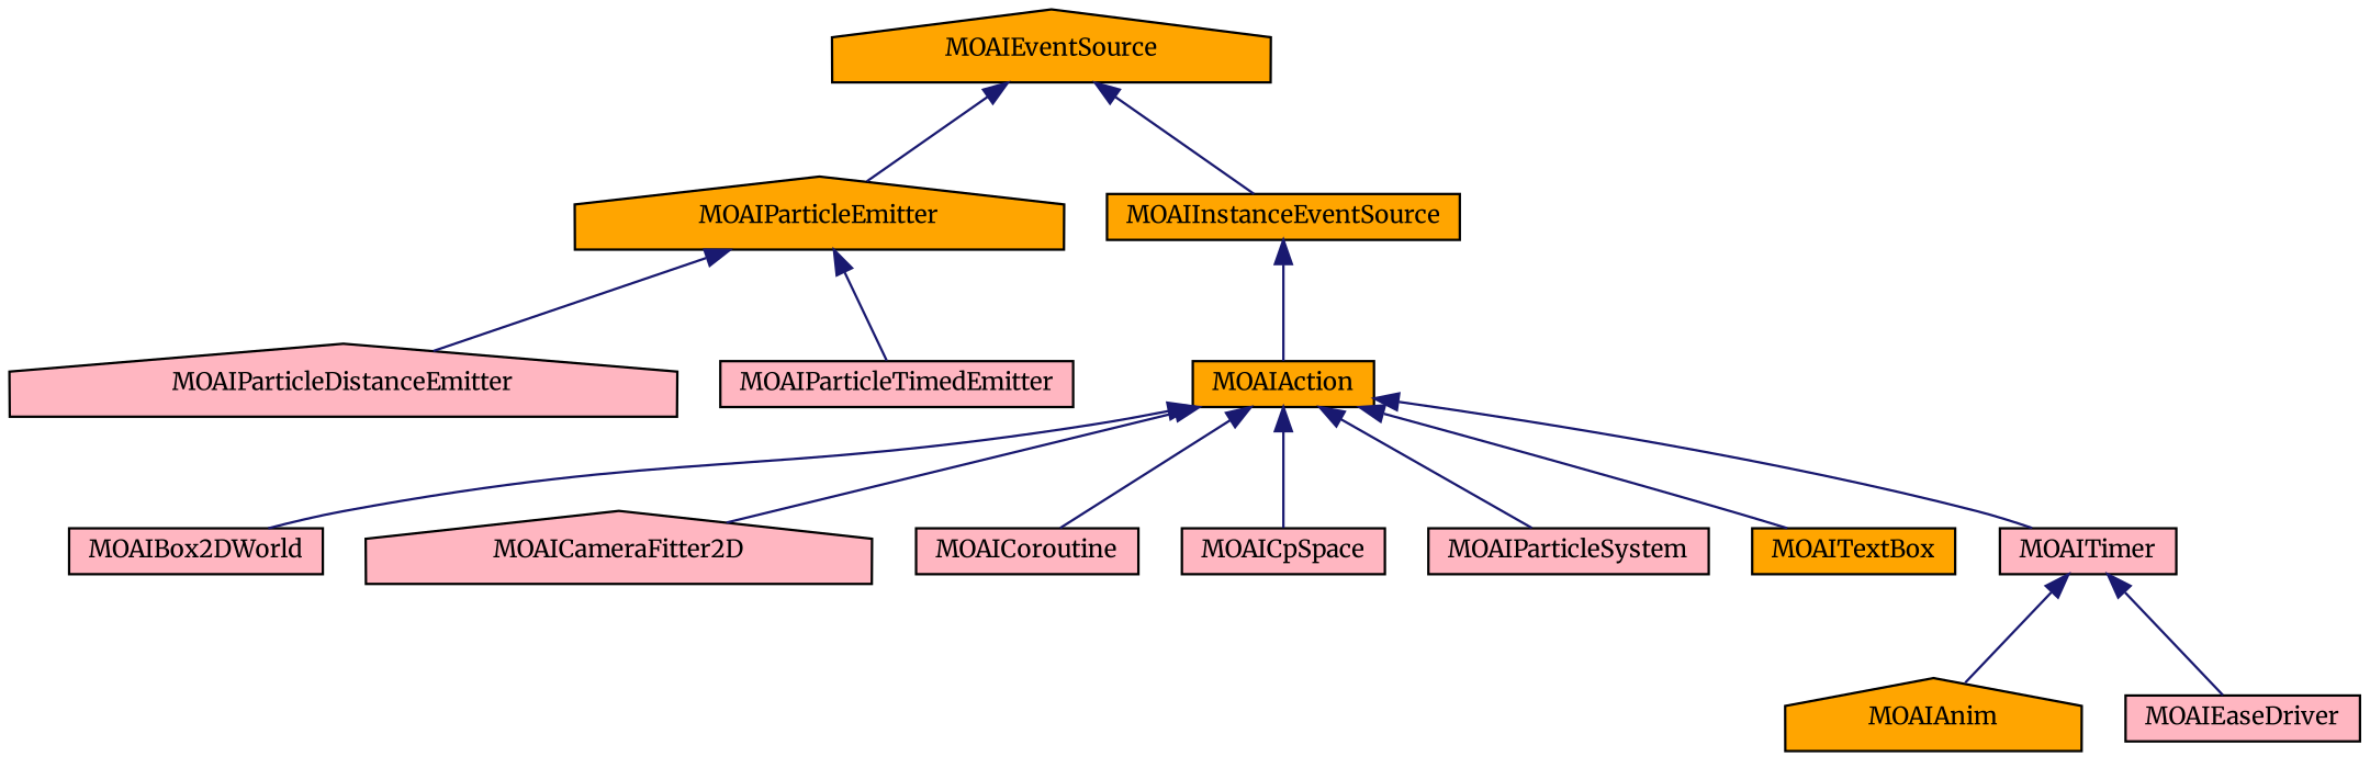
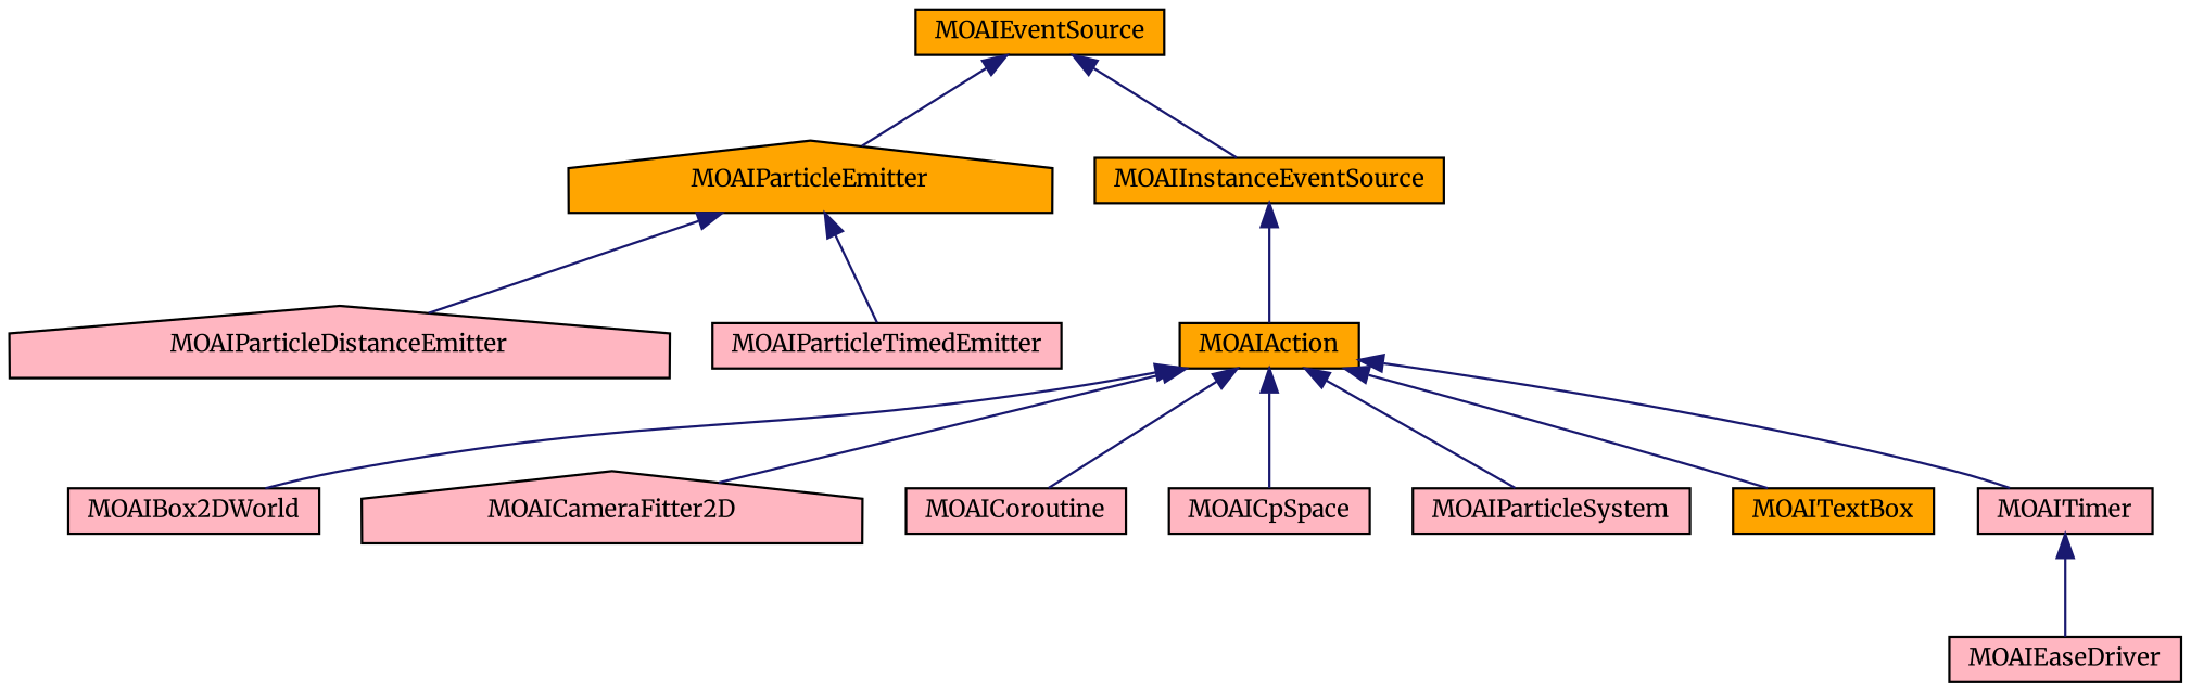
  digraph {
    fontname=Merriweather
    rankdir=TB
    node [color=black fillcolor=lightpink fontname=Merriweather fontsize=10 shape=box style=filled]
    edge [color=midnightblue dir=back fontname=Merriweather fontsize=10 labelfontname=FreeSans labelfontsize=10 style=solid]
    n1 [fillcolor=orange fontcolor=black height=0.2 label=MOAIAction width=0.4]
    n2 [height=0.2 label=MOAIBox2DWorld width=0.4]
    n3 [height=0.2 label=MOAICameraFitter2D shape=house width=0.4]
    n4 [height=0.2 label=MOAICoroutine width=0.4]
    n5 [height=0.2 label=MOAICpSpace width=0.4]
    n6 [height=0.2 label=MOAIParticleSystem width=0.4]
    n7 [fillcolor=orange height=0.2 label=MOAITextBox width=0.4]
    n8 [height=0.2 label=MOAITimer width=0.4]
    n9 [fillcolor=orange height=0.2 label=MOAIParticleEmitter shape=house width=0.4]
    n10 [height=0.2 label=MOAIParticleDistanceEmitter shape=house width=0.4]
    n11 [height=0.2 label=MOAIParticleTimedEmitter width=0.4]
-   n12 [fillcolor=orange height=0.2 label=MOAIAnim shape=house width=0.4]
    n13 [height=0.2 label=MOAIEaseDriver width=0.4]
    n14 [fillcolor=orange height=0.2 label=MOAIInstanceEventSource width=0.4]
-   n15 [fillcolor=orange height=0.2 label=MOAIEventSource shape=house width=0.4]
+   n15 [fillcolor=orange height=0.2 label=MOAIEventSource width=0.4]
    n1 -> n2
    n1 -> n3
    n1 -> n4
    n1 -> n5
    n1 -> n6
    n1 -> n7
    n1 -> n8
-   n8 -> n12
    n8 -> n13
    n9 -> n10
    n9 -> n11
    n14 -> n1
    n15 -> n9
    n15 -> n14
  }
